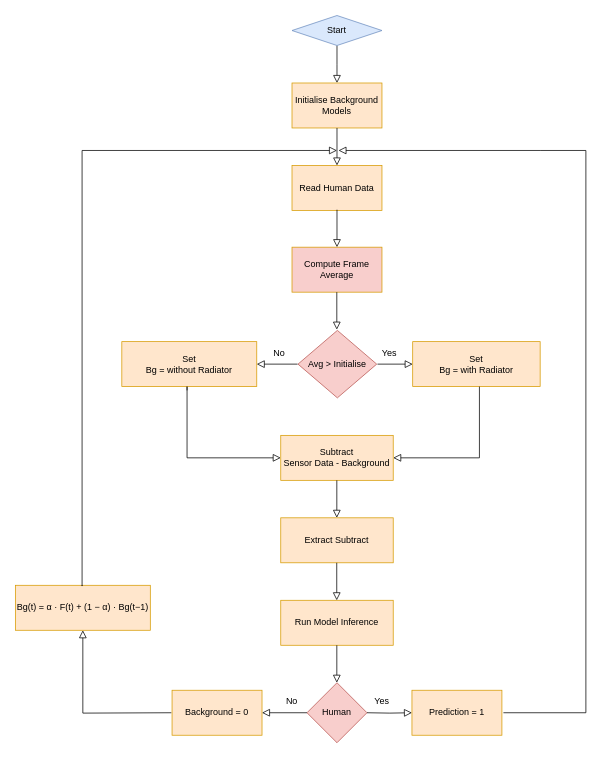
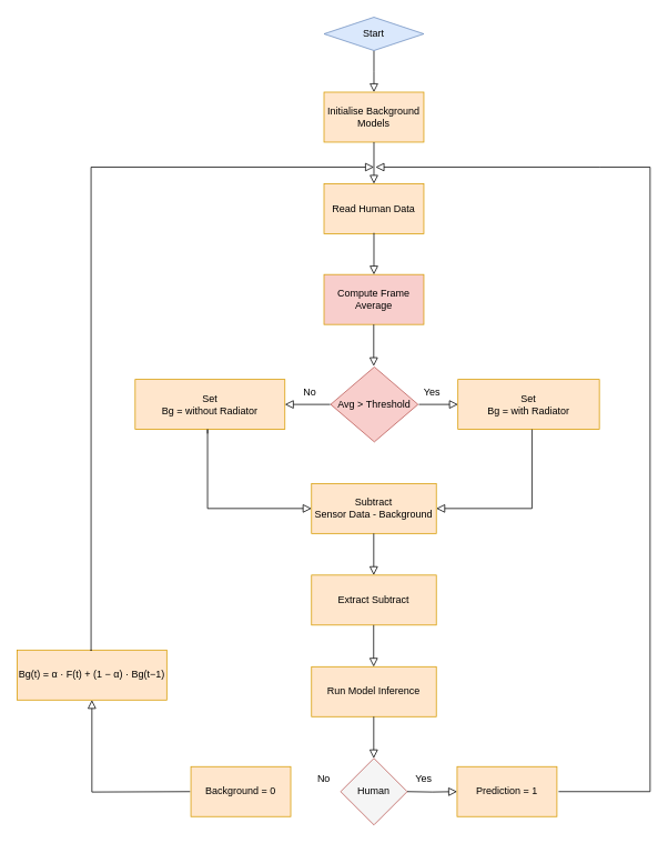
  <mxCell id="0" />
  <mxCell id="1" parent="0" />
  <mxCell id="2" value="" style="rounded=0;html=1;jettySize=auto;orthogonalLoop=1;fontSize=11;endArrow=block;endFill=0;endSize=8;strokeWidth=1;shadow=0;labelBackgroundColor=none;edgeStyle=orthogonalEdgeStyle;" parent="1" source="3" edge="1"><mxGeometry relative="1" as="geometry"><mxPoint x="449" y="110" as="targetPoint" /></mxGeometry></mxCell>
  <mxCell id="3" value="Start" style="rhombus;whiteSpace=wrap;html=1;fontSize=12;glass=0;strokeWidth=1;shadow=0;fillColor=#dae8fc;strokeColor=#6c8ebf;" parent="1" vertex="1"><mxGeometry x="389" y="20" width="120" height="40" as="geometry" /></mxCell>
  <mxCell id="4" value="Initialise Background Models" style="rounded=0;whiteSpace=wrap;html=1;fillColor=#ffe6cc;strokeColor=#d79b00;" parent="1" vertex="1"><mxGeometry x="389" y="110" width="120" height="60" as="geometry" /></mxCell>
  <mxCell id="5" value="Read Human Data" style="rounded=0;whiteSpace=wrap;html=1;fillColor=#ffe6cc;strokeColor=#d79b00;" parent="1" vertex="1"><mxGeometry x="389" y="220" width="120" height="60" as="geometry" /></mxCell>
  <mxCell id="6" value="" style="rounded=0;html=1;jettySize=auto;orthogonalLoop=1;fontSize=11;endArrow=block;endFill=0;endSize=8;strokeWidth=1;shadow=0;labelBackgroundColor=none;edgeStyle=orthogonalEdgeStyle;" parent="1" edge="1"><mxGeometry relative="1" as="geometry"><mxPoint x="449" y="170" as="sourcePoint" /><mxPoint x="449" y="220" as="targetPoint" /></mxGeometry></mxCell>
  <mxCell id="7" value="Compute Frame Average" style="rounded=0;whiteSpace=wrap;html=1;fillColor=#f8cecc;strokeColor=#d79b00;" parent="1" vertex="1"><mxGeometry x="389" y="329" width="120" height="60" as="geometry" /></mxCell>
  <mxCell id="8" value="" style="rounded=0;html=1;jettySize=auto;orthogonalLoop=1;fontSize=11;endArrow=block;endFill=0;endSize=8;strokeWidth=1;shadow=0;labelBackgroundColor=none;edgeStyle=orthogonalEdgeStyle;" parent="1" edge="1"><mxGeometry relative="1" as="geometry"><mxPoint x="449" y="279" as="sourcePoint" /><mxPoint x="449" y="329" as="targetPoint" /></mxGeometry></mxCell>
- <mxCell id="9" value="Avg &amp;gt; Initialise" style="rhombus;whiteSpace=wrap;html=1;fillColor=#f8cecc;strokeColor=#b85450;" parent="1" vertex="1"><mxGeometry x="397" y="440" width="105" height="90" as="geometry" /></mxCell>
+ <mxCell id="9" value="Avg &amp;gt; Threshold" style="rhombus;whiteSpace=wrap;html=1;fillColor=#f8cecc;strokeColor=#b85450;" parent="1" vertex="1"><mxGeometry x="397" y="440" width="105" height="90" as="geometry" /></mxCell>
  <mxCell id="10" value="" style="rounded=0;html=1;jettySize=auto;orthogonalLoop=1;fontSize=11;endArrow=block;endFill=0;endSize=8;strokeWidth=1;shadow=0;labelBackgroundColor=none;edgeStyle=orthogonalEdgeStyle;" parent="1" edge="1"><mxGeometry relative="1" as="geometry"><mxPoint x="448.75" y="389" as="sourcePoint" /><mxPoint x="448.75" y="439" as="targetPoint" /></mxGeometry></mxCell>
  <mxCell id="11" value="" style="rounded=0;html=1;jettySize=auto;orthogonalLoop=1;fontSize=11;endArrow=block;endFill=0;endSize=8;strokeWidth=1;shadow=0;labelBackgroundColor=none;edgeStyle=orthogonalEdgeStyle;" parent="1" edge="1"><mxGeometry relative="1" as="geometry"><mxPoint x="396.5" y="485" as="sourcePoint" /><mxPoint x="342" y="485" as="targetPoint" /></mxGeometry></mxCell>
  <mxCell id="12" value="" style="rounded=0;html=1;jettySize=auto;orthogonalLoop=1;fontSize=11;endArrow=block;endFill=0;endSize=8;strokeWidth=1;shadow=0;labelBackgroundColor=none;edgeStyle=orthogonalEdgeStyle;exitX=1;exitY=0.5;exitDx=0;exitDy=0;" parent="1" edge="1"><mxGeometry relative="1" as="geometry"><mxPoint x="503" y="485" as="sourcePoint" /><mxPoint x="550" y="485" as="targetPoint" /></mxGeometry></mxCell>
  <mxCell id="13" value="Set &lt;br&gt;Bg = without Radiator" style="rounded=0;whiteSpace=wrap;html=1;fillColor=#ffe6cc;strokeColor=#d79b00;" parent="1" vertex="1"><mxGeometry x="162" y="455" width="180" height="60" as="geometry" /></mxCell>
  <mxCell id="14" value="Set&lt;br&gt;Bg = with Radiator" style="rounded=0;whiteSpace=wrap;html=1;fillColor=#ffe6cc;strokeColor=#d79b00;" parent="1" vertex="1"><mxGeometry x="550" y="455" width="170" height="60" as="geometry" /></mxCell>
  <mxCell id="15" value="Yes" style="text;html=1;strokeColor=none;fillColor=none;align=center;verticalAlign=middle;whiteSpace=wrap;rounded=0;" parent="1" vertex="1"><mxGeometry x="489" y="455" width="60" height="30" as="geometry" /></mxCell>
  <mxCell id="16" value="No" style="text;html=1;strokeColor=none;fillColor=none;align=center;verticalAlign=middle;whiteSpace=wrap;rounded=0;" parent="1" vertex="1"><mxGeometry x="342" y="455" width="60" height="30" as="geometry" /></mxCell>
  <mxCell id="17" value="Subtract&lt;br&gt;Sensor Data - Background" style="rounded=0;whiteSpace=wrap;html=1;fillColor=#ffe6cc;strokeColor=#d79b00;" parent="1" vertex="1"><mxGeometry x="374" y="580" width="150" height="60" as="geometry" /></mxCell>
  <mxCell id="18" value="" style="rounded=0;html=1;jettySize=auto;orthogonalLoop=1;fontSize=11;endArrow=block;endFill=0;endSize=8;strokeWidth=1;shadow=0;labelBackgroundColor=none;edgeStyle=orthogonalEdgeStyle;entryX=0;entryY=0.5;entryDx=0;entryDy=0;" parent="1" target="17" edge="1"><mxGeometry relative="1" as="geometry"><mxPoint x="249" y="520" as="sourcePoint" /><mxPoint x="258.76" y="565" as="targetPoint" /><Array as="points"><mxPoint x="249" y="515" /><mxPoint x="249" y="610" /></Array></mxGeometry></mxCell>
  <mxCell id="19" value="" style="rounded=0;html=1;jettySize=auto;orthogonalLoop=1;fontSize=11;endArrow=block;endFill=0;endSize=8;strokeWidth=1;shadow=0;labelBackgroundColor=none;edgeStyle=orthogonalEdgeStyle;entryX=1;entryY=0.5;entryDx=0;entryDy=0;" parent="1" target="17" edge="1"><mxGeometry relative="1" as="geometry"><mxPoint x="639" y="515" as="sourcePoint" /><mxPoint x="633.76" y="565" as="targetPoint" /><Array as="points"><mxPoint x="639" y="515" /><mxPoint x="639" y="610" /></Array></mxGeometry></mxCell>
  <mxCell id="20" value="Extract Subtract" style="rounded=0;whiteSpace=wrap;html=1;fillColor=#ffe6cc;strokeColor=#d79b00;" parent="1" vertex="1"><mxGeometry x="374" y="690" width="150" height="60" as="geometry" /></mxCell>
  <mxCell id="21" value="" style="rounded=0;html=1;jettySize=auto;orthogonalLoop=1;fontSize=11;endArrow=block;endFill=0;endSize=8;strokeWidth=1;shadow=0;labelBackgroundColor=none;edgeStyle=orthogonalEdgeStyle;" parent="1" edge="1"><mxGeometry relative="1" as="geometry"><mxPoint x="448.78" y="640" as="sourcePoint" /><mxPoint x="448.78" y="690" as="targetPoint" /></mxGeometry></mxCell>
  <mxCell id="22" value="Run Model Inference" style="rounded=0;whiteSpace=wrap;html=1;fillColor=#ffe6cc;strokeColor=#d79b00;" parent="1" vertex="1"><mxGeometry x="374" y="800" width="150" height="60" as="geometry" /></mxCell>
  <mxCell id="23" value="" style="rounded=0;html=1;jettySize=auto;orthogonalLoop=1;fontSize=11;endArrow=block;endFill=0;endSize=8;strokeWidth=1;shadow=0;labelBackgroundColor=none;edgeStyle=orthogonalEdgeStyle;" parent="1" edge="1"><mxGeometry relative="1" as="geometry"><mxPoint x="448.67" y="750" as="sourcePoint" /><mxPoint x="448.67" y="800" as="targetPoint" /></mxGeometry></mxCell>
- <mxCell id="24" value="Human" style="rhombus;whiteSpace=wrap;html=1;fillColor=#f8cecc;strokeColor=#b85450;" parent="1" vertex="1"><mxGeometry x="409" y="910" width="80" height="80" as="geometry" /></mxCell>
+ <mxCell id="24" value="Human" style="rhombus;whiteSpace=wrap;html=1;fillColor=#f5f5f5;strokeColor=#b85450;" parent="1" vertex="1"><mxGeometry x="409" y="910" width="80" height="80" as="geometry" /></mxCell>
  <mxCell id="25" value="" style="rounded=0;html=1;jettySize=auto;orthogonalLoop=1;fontSize=11;endArrow=block;endFill=0;endSize=8;strokeWidth=1;shadow=0;labelBackgroundColor=none;edgeStyle=orthogonalEdgeStyle;" parent="1" edge="1"><mxGeometry relative="1" as="geometry"><mxPoint x="448.77" y="860" as="sourcePoint" /><mxPoint x="448.77" y="910" as="targetPoint" /></mxGeometry></mxCell>
  <mxCell id="26" value="Prediction = 1" style="rounded=0;whiteSpace=wrap;html=1;fillColor=#ffe6cc;strokeColor=#d79b00;" parent="1" vertex="1"><mxGeometry x="549" y="920" width="120" height="60" as="geometry" /></mxCell>
  <mxCell id="27" value="Background = 0" style="rounded=0;whiteSpace=wrap;html=1;fillColor=#ffe6cc;strokeColor=#d79b00;" parent="1" vertex="1"><mxGeometry y="920" width="120" height="60" as="geometry" x="229" /></mxCell>
- <mxCell id="28" value="" style="rounded=0;html=1;jettySize=auto;orthogonalLoop=1;fontSize=11;endArrow=block;endFill=0;endSize=8;strokeWidth=1;shadow=0;labelBackgroundColor=none;edgeStyle=orthogonalEdgeStyle;entryX=1;entryY=0.5;entryDx=0;entryDy=0;exitX=0;exitY=0.5;exitDx=0;exitDy=0;" parent="1" source="24" target="27" edge="1"><mxGeometry relative="1" as="geometry"><mxPoint x="458.77" y="870" as="sourcePoint" /><mxPoint x="458.77" y="920" as="targetPoint" /></mxGeometry></mxCell>
  <mxCell id="29" value="" style="rounded=0;html=1;jettySize=auto;orthogonalLoop=1;fontSize=11;endArrow=block;endFill=0;endSize=8;strokeWidth=1;shadow=0;labelBackgroundColor=none;edgeStyle=orthogonalEdgeStyle;entryX=0;entryY=0.5;entryDx=0;entryDy=0;" parent="1" target="26" edge="1"><mxGeometry relative="1" as="geometry"><mxPoint x="489" y="950" as="sourcePoint" /><mxPoint x="359" y="960" as="targetPoint" /></mxGeometry></mxCell>
  <mxCell id="30" value="Yes" style="text;html=1;strokeColor=none;fillColor=none;align=center;verticalAlign=middle;whiteSpace=wrap;rounded=0;" parent="1" vertex="1"><mxGeometry x="479" y="920" width="60" height="30" as="geometry" /></mxCell>
  <mxCell id="31" value="No" style="text;html=1;strokeColor=none;fillColor=none;align=center;verticalAlign=middle;whiteSpace=wrap;rounded=0;" parent="1" vertex="1"><mxGeometry x="359" y="920" width="60" height="30" as="geometry" /></mxCell>
  <mxCell id="32" value="" style="rounded=0;html=1;jettySize=auto;orthogonalLoop=1;fontSize=11;endArrow=block;endFill=0;endSize=8;strokeWidth=1;shadow=0;labelBackgroundColor=none;edgeStyle=orthogonalEdgeStyle;" parent="1" edge="1"><mxGeometry relative="1" as="geometry"><mxPoint x="671" y="950" as="sourcePoint" /><mxPoint x="451" y="200" as="targetPoint" /><Array as="points"><mxPoint x="781" y="950" /><mxPoint x="781" y="200" /><mxPoint x="721" y="200" /></Array></mxGeometry></mxCell>
  <mxCell id="33" value="&lt;div&gt;Bg(t) = α · F(t) + (1 − α) · Bg(t−1)&lt;/div&gt;" style="rounded=0;whiteSpace=wrap;html=1;fillColor=#ffe6cc;strokeColor=#d79b00;" parent="1" vertex="1"><mxGeometry x="20" y="780" width="180" height="60" as="geometry" /></mxCell>
  <mxCell id="34" value="" style="rounded=0;html=1;jettySize=auto;orthogonalLoop=1;fontSize=11;endArrow=block;endFill=0;endSize=8;strokeWidth=1;shadow=0;labelBackgroundColor=none;edgeStyle=orthogonalEdgeStyle;entryX=0.5;entryY=1;entryDx=0;entryDy=0;" parent="1" target="33" edge="1"><mxGeometry relative="1" as="geometry"><mxPoint x="228" y="950" as="sourcePoint" /><mxPoint x="228" y="1000" as="targetPoint" /></mxGeometry></mxCell>
  <mxCell id="35" value="" style="rounded=0;html=1;jettySize=auto;orthogonalLoop=1;fontSize=11;endArrow=block;endFill=0;endSize=8;strokeWidth=1;shadow=0;labelBackgroundColor=none;edgeStyle=orthogonalEdgeStyle;" parent="1" edge="1"><mxGeometry relative="1" as="geometry"><mxPoint x="109" y="780" as="sourcePoint" /><mxPoint x="449" y="200" as="targetPoint" /><Array as="points"><mxPoint x="109" y="781" /><mxPoint x="109" y="200" /></Array></mxGeometry></mxCell>
